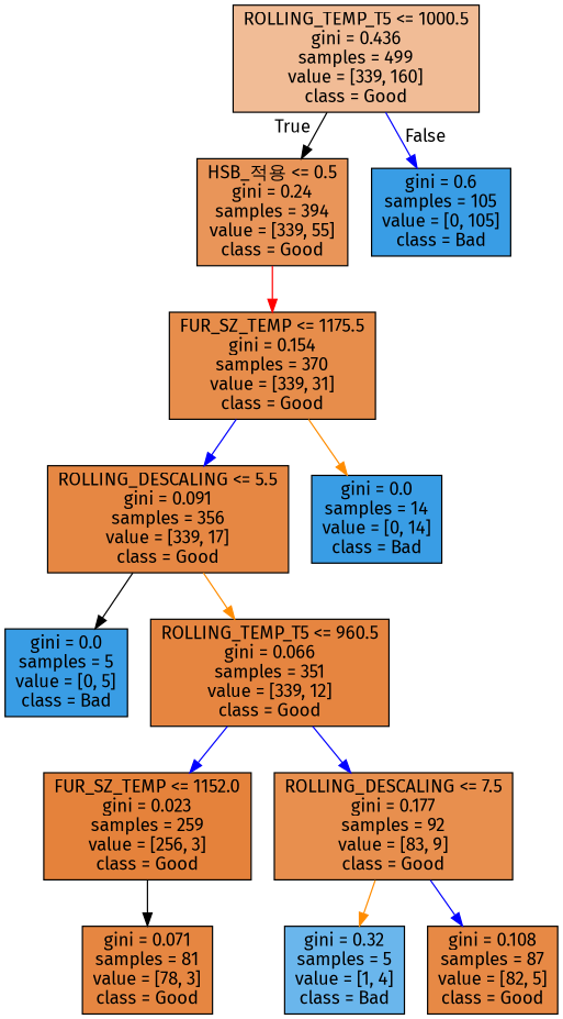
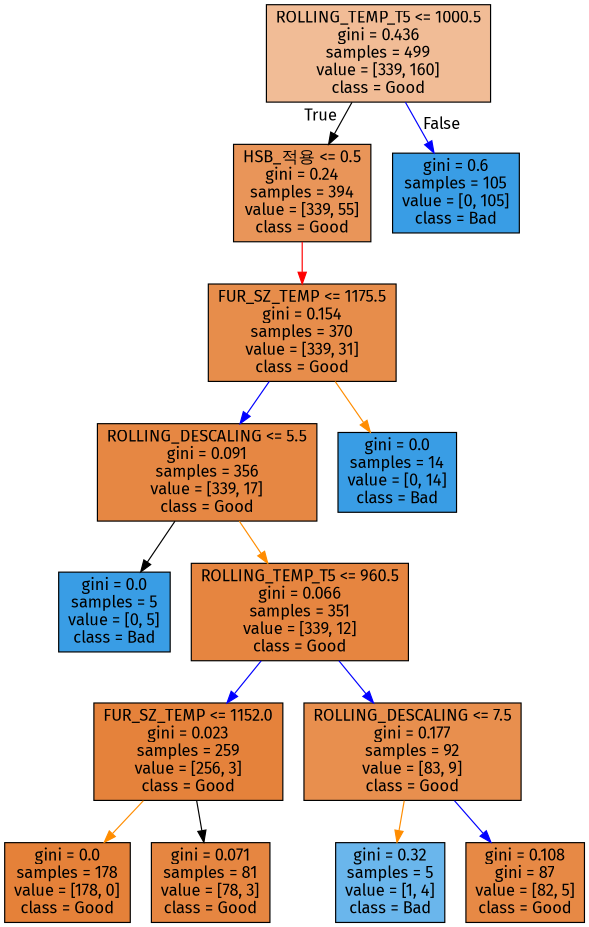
  digraph {
    fontname="Fira Sans"
    node [color=black fillcolor="#399de5" fontname="Fira Sans" shape=box style=filled]
    edge [color=blue fontname="Fira Sans"]
    n1 [fillcolor="#f1bc96" label="ROLLING_TEMP_T5 <= 1000.5\ngini = 0.436\nsamples = 499\nvalue = [339, 160]\nclass = Good"]
    n2 [fillcolor="#e99559" label="HSB_적용 <= 0.5\ngini = 0.24\nsamples = 394\nvalue = [339, 55]\nclass = Good"]
    n3 [label="gini = 0.6\nsamples = 105\nvalue = [0, 105]\nclass = Bad"]
    n4 [fillcolor="#e78d4b" label="FUR_SZ_TEMP <= 1175.5\ngini = 0.154\nsamples = 370\nvalue = [339, 31]\nclass = Good"]
    n5 [fillcolor="#e68743" label="ROLLING_DESCALING <= 5.5\ngini = 0.091\nsamples = 356\nvalue = [339, 17]\nclass = Good"]
    n6 [label="gini = 0.0\nsamples = 14\nvalue = [0, 14]\nclass = Bad"]
    n7 [label="gini = 0.0\nsamples = 5\nvalue = [0, 5]\nclass = Bad"]
    n8 [fillcolor="#e68540" label="ROLLING_TEMP_T5 <= 960.5\ngini = 0.066\nsamples = 351\nvalue = [339, 12]\nclass = Good"]
    n9 [fillcolor="#e5823b" label="FUR_SZ_TEMP <= 1152.0\ngini = 0.023\nsamples = 259\nvalue = [256, 3]\nclass = Good"]
    n10 [fillcolor="#e88f4e" label="ROLLING_DESCALING <= 7.5\ngini = 0.177\nsamples = 92\nvalue = [83, 9]\nclass = Good"]
+   n11 [fillcolor="#e58139" label="gini = 0.0\nsamples = 178\nvalue = [178, 0]\nclass = Good"]
    n12 [fillcolor="#e68641" label="gini = 0.071\nsamples = 81\nvalue = [78, 3]\nclass = Good"]
    n13 [fillcolor="#6ab6ec" label="gini = 0.32\nsamples = 5\nvalue = [1, 4]\nclass = Bad"]
-   n14 [fillcolor="#e78945" label="gini = 0.108\nsamples = 87\nvalue = [82, 5]\nclass = Good"]
+   n14 [fillcolor="#e78945" label="gini = 0.108\ngini = 87\nvalue = [82, 5]\nclass = Good"]
    n1 -> n2 [color=black headlabel=True labelangle=45 labeldistance=2.5]
    n1 -> n3 [headlabel=False labelangle=-45 labeldistance=2.5]
    n2 -> n4 [color=red]
    n4 -> n5
    n4 -> n6 [color=darkorange]
    n5 -> n7 [color=black]
    n5 -> n8 [color=darkorange]
    n8 -> n9
    n8 -> n10
+   n9 -> n11 [color=darkorange]
    n9 -> n12 [color=black]
    n10 -> n13 [color=darkorange]
    n10 -> n14
  }
